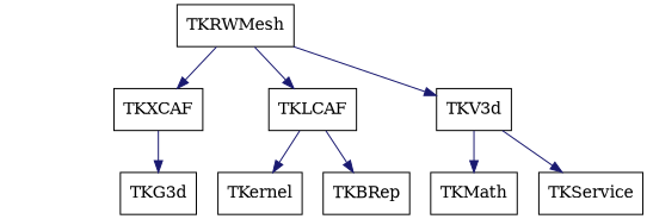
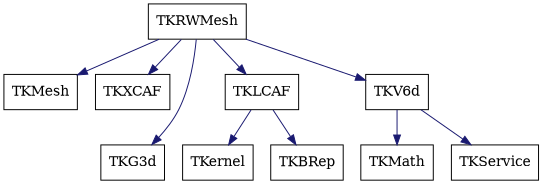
  digraph {
    aspect=1
    node [shape=box]
    edge [color=midnightblue style=solid]
    TKRWMesh
+   TKMesh
    TKXCAF
    TKLCAF
-   TKV3d
+   TKV3d [label=TKV6d]
    TKG3d
    TKernel
    TKBRep
    TKMath
    TKService
+   TKRWMesh -> TKMesh
    TKRWMesh -> TKXCAF
    TKRWMesh -> TKLCAF
    TKRWMesh -> TKV3d
-   TKXCAF -> TKG3d
+   TKRWMesh -> TKG3d
    TKLCAF -> TKernel
    TKLCAF -> TKBRep
    TKV3d -> TKMath
    TKV3d -> TKService
  }
